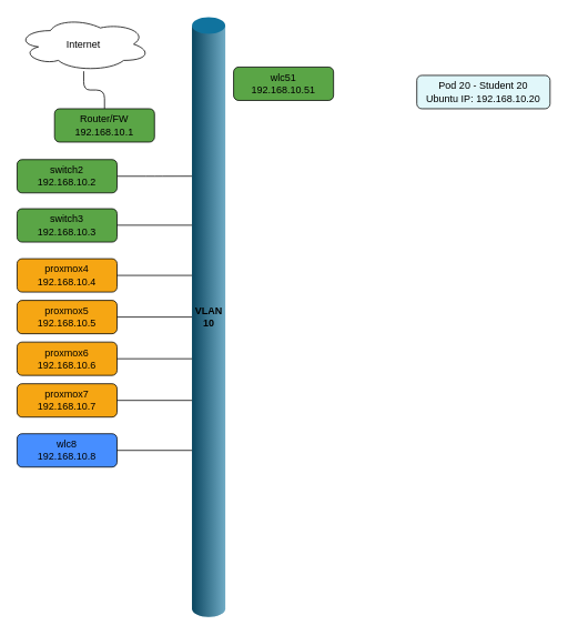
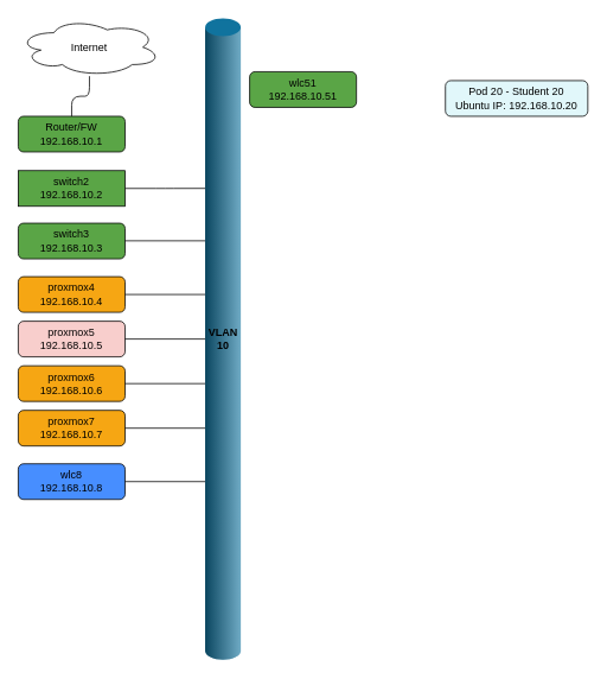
  <mxCell id="0" />
  <mxCell id="1" parent="0" />
  <mxCell id="2" value="" style="edgeStyle=orthogonalEdgeStyle;shape=connector;rounded=1;orthogonalLoop=1;jettySize=auto;html=1;strokeColor=default;align=center;verticalAlign=middle;fontFamily=Helvetica;fontSize=11;fontColor=default;labelBackgroundColor=default;endArrow=none;endFill=0;" parent="1" source="3" target="14" edge="1"><mxGeometry relative="1" as="geometry" /></mxCell>
- <mxCell id="3" value="Router/FW&lt;br&gt;192.168.10.1" style="rounded=1;whiteSpace=wrap;html=1;fillColor=#5AA546;" parent="1" vertex="1"><mxGeometry x="65" y="130" width="120" height="40" as="geometry" /></mxCell>
+ <mxCell id="3" value="Router/FW&lt;br&gt;192.168.10.1" style="rounded=1;whiteSpace=wrap;html=1;fillColor=#5AA546;" parent="1" vertex="1"><mxGeometry x="20" y="130" width="120" height="40" as="geometry" /></mxCell>
  <mxCell id="4" value="" style="edgeStyle=orthogonalEdgeStyle;shape=connector;rounded=1;orthogonalLoop=1;jettySize=auto;html=1;strokeColor=default;align=center;verticalAlign=middle;fontFamily=Helvetica;fontSize=11;fontColor=default;labelBackgroundColor=default;endArrow=none;endFill=0;entryX=-0.001;entryY=0.294;entryDx=0;entryDy=0;entryPerimeter=0;" parent="1" source="5" edge="1"><mxGeometry relative="1" as="geometry"><mxPoint x="229.96" y="210.92" as="targetPoint" /></mxGeometry></mxCell>
- <mxCell id="5" value="switch2&#10;192.168.10.2" style="rounded=1;whiteSpace=wrap;html=1;fillColor=#5AA546;" parent="1" vertex="1"><mxGeometry x="20" y="191" width="120" height="40" as="geometry" /></mxCell>
+ <mxCell id="5" value="switch2&#10;192.168.10.2" style="whiteSpace=wrap;html=1;fillColor=#5AA546;rounded=0;" parent="1" vertex="1"><mxGeometry x="20" y="191" width="120" height="40" as="geometry" /></mxCell>
  <mxCell id="6" value="switch3&#10;192.168.10.3" style="rounded=1;whiteSpace=wrap;html=1;fillColor=#5AA546;" parent="1" vertex="1"><mxGeometry x="20" y="250" width="120" height="40" as="geometry" /></mxCell>
  <mxCell id="7" value="proxmox4&#10;192.168.10.4" style="rounded=1;whiteSpace=wrap;html=1;fillColor=#F6A613;" parent="1" vertex="1"><mxGeometry x="20" y="310" width="120" height="40" as="geometry" /></mxCell>
- <mxCell id="8" value="proxmox5&#10;192.168.10.5" style="rounded=1;whiteSpace=wrap;html=1;fillColor=#F6A613;" parent="1" vertex="1"><mxGeometry x="20" y="360" width="120" height="40" as="geometry" /></mxCell>
+ <mxCell id="8" value="proxmox5&#10;192.168.10.5" style="rounded=1;whiteSpace=wrap;html=1;fillColor=#f8cecc;" parent="1" vertex="1"><mxGeometry x="20" y="360" width="120" height="40" as="geometry" /></mxCell>
  <mxCell id="9" value="proxmox6&#10;192.168.10.6" style="rounded=1;whiteSpace=wrap;html=1;fillColor=#F6A613;" parent="1" vertex="1"><mxGeometry x="20" y="410" width="120" height="40" as="geometry" /></mxCell>
  <mxCell id="10" value="proxmox7&#10;192.168.10.7" style="rounded=1;whiteSpace=wrap;html=1;fillColor=#F6A613;" parent="1" vertex="1"><mxGeometry x="20" y="460" width="120" height="40" as="geometry" /></mxCell>
  <mxCell id="11" value="wlc8&lt;br&gt;192.168.10.8" style="rounded=1;whiteSpace=wrap;html=1;fillColor=#478EFF;strokeColor=light-dark(#000000,#FFFFFF);" parent="1" vertex="1"><mxGeometry x="20" y="520" width="120" height="40" as="geometry" /></mxCell>
  <mxCell id="12" value="wlc51&#10;192.168.10.51" style="rounded=1;whiteSpace=wrap;html=1;fillColor=#5aa546;strokeColor=light-dark(#000000,#FFFFFF);" parent="1" vertex="1"><mxGeometry x="280" y="80" width="120" height="40" as="geometry" /></mxCell>
  <mxCell id="13" value="Pod 20 - Student 20&lt;div&gt;Ubuntu IP: 192.168.10.20&lt;/div&gt;" style="rounded=1;whiteSpace=wrap;html=1;fillColor=#e1f7fa;" parent="1" vertex="1"><mxGeometry x="500" y="90" width="160" height="40" as="geometry" /></mxCell>
  <mxCell id="14" value="Internet" style="ellipse;shape=cloud;whiteSpace=wrap;html=1;" parent="1" vertex="1"><mxGeometry x="20" y="20" width="160" height="65" as="geometry" /></mxCell>
  <mxCell id="15" value="&lt;font&gt;VLAN&lt;/font&gt;&lt;div&gt;&lt;font&gt;10&lt;/font&gt;&lt;/div&gt;" style="verticalLabelPosition=middle;verticalAlign=middle;html=1;shape=mxgraph.infographic.cylinder;fillColor=#10739E;strokeColor=none;labelPosition=center;align=center;fontColor=light-dark(#000000,#000000);fontStyle=1" parent="1" vertex="1"><mxGeometry x="230" y="20" width="40" height="720" as="geometry" /></mxCell>
  <mxCell id="16" value="" style="edgeStyle=orthogonalEdgeStyle;shape=connector;rounded=1;orthogonalLoop=1;jettySize=auto;html=1;strokeColor=default;align=center;verticalAlign=middle;fontFamily=Helvetica;fontSize=11;fontColor=default;labelBackgroundColor=default;endArrow=none;endFill=0;entryX=-0.001;entryY=0.294;entryDx=0;entryDy=0;entryPerimeter=0;" parent="1" edge="1"><mxGeometry relative="1" as="geometry"><mxPoint x="140" y="269.76" as="sourcePoint" /><mxPoint x="230" y="269.76" as="targetPoint" /></mxGeometry></mxCell>
  <mxCell id="17" value="" style="edgeStyle=orthogonalEdgeStyle;shape=connector;rounded=1;orthogonalLoop=1;jettySize=auto;html=1;strokeColor=default;align=center;verticalAlign=middle;fontFamily=Helvetica;fontSize=11;fontColor=default;labelBackgroundColor=default;endArrow=none;endFill=0;entryX=-0.001;entryY=0.294;entryDx=0;entryDy=0;entryPerimeter=0;" parent="1" edge="1"><mxGeometry relative="1" as="geometry"><mxPoint x="140" y="330" as="sourcePoint" /><mxPoint x="230" y="330" as="targetPoint" /></mxGeometry></mxCell>
  <mxCell id="18" value="" style="edgeStyle=orthogonalEdgeStyle;shape=connector;rounded=1;orthogonalLoop=1;jettySize=auto;html=1;strokeColor=default;align=center;verticalAlign=middle;fontFamily=Helvetica;fontSize=11;fontColor=default;labelBackgroundColor=default;endArrow=none;endFill=0;entryX=-0.001;entryY=0.294;entryDx=0;entryDy=0;entryPerimeter=0;" parent="1" edge="1"><mxGeometry relative="1" as="geometry"><mxPoint x="140" y="380" as="sourcePoint" /><mxPoint x="230" y="380" as="targetPoint" /></mxGeometry></mxCell>
  <mxCell id="19" value="" style="edgeStyle=orthogonalEdgeStyle;shape=connector;rounded=1;orthogonalLoop=1;jettySize=auto;html=1;strokeColor=default;align=center;verticalAlign=middle;fontFamily=Helvetica;fontSize=11;fontColor=default;labelBackgroundColor=default;endArrow=none;endFill=0;entryX=-0.001;entryY=0.294;entryDx=0;entryDy=0;entryPerimeter=0;" parent="1" edge="1"><mxGeometry relative="1" as="geometry"><mxPoint x="140" y="430" as="sourcePoint" /><mxPoint x="230" y="430" as="targetPoint" /></mxGeometry></mxCell>
  <mxCell id="20" value="" style="edgeStyle=orthogonalEdgeStyle;shape=connector;rounded=1;orthogonalLoop=1;jettySize=auto;html=1;strokeColor=default;align=center;verticalAlign=middle;fontFamily=Helvetica;fontSize=11;fontColor=default;labelBackgroundColor=default;endArrow=none;endFill=0;entryX=-0.001;entryY=0.294;entryDx=0;entryDy=0;entryPerimeter=0;" parent="1" edge="1"><mxGeometry relative="1" as="geometry"><mxPoint x="140" y="480" as="sourcePoint" /><mxPoint x="230" y="480" as="targetPoint" /></mxGeometry></mxCell>
  <mxCell id="21" value="" style="edgeStyle=orthogonalEdgeStyle;shape=connector;rounded=1;orthogonalLoop=1;jettySize=auto;html=1;strokeColor=default;align=center;verticalAlign=middle;fontFamily=Helvetica;fontSize=11;fontColor=default;labelBackgroundColor=default;endArrow=none;endFill=0;entryX=-0.001;entryY=0.294;entryDx=0;entryDy=0;entryPerimeter=0;" parent="1" edge="1"><mxGeometry relative="1" as="geometry"><mxPoint x="140" y="540" as="sourcePoint" /><mxPoint x="230" y="540" as="targetPoint" /></mxGeometry></mxCell>
